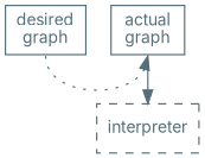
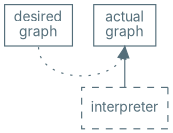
  digraph {
    concentrate=true
    fontcolor="#546e7a"
    fontname=Inter
    fontsize=12
    rankdir=TB
    node [color="#546e7a" fontcolor="#546e7a" fontname=Inter fontsize=12 shape=rectangle]
    edge [color="#546e7a" fontname=Inter]
    n1 [label="desired\ngraph"]
    n2 [label="actual\ngraph"]
    interpreter [style=dashed]
    n1 -> n2 [constraint=false dir=both headport=s style=dotted tailport=s]
-   n2 -> interpreter
+   interpreter -> n2
  }
